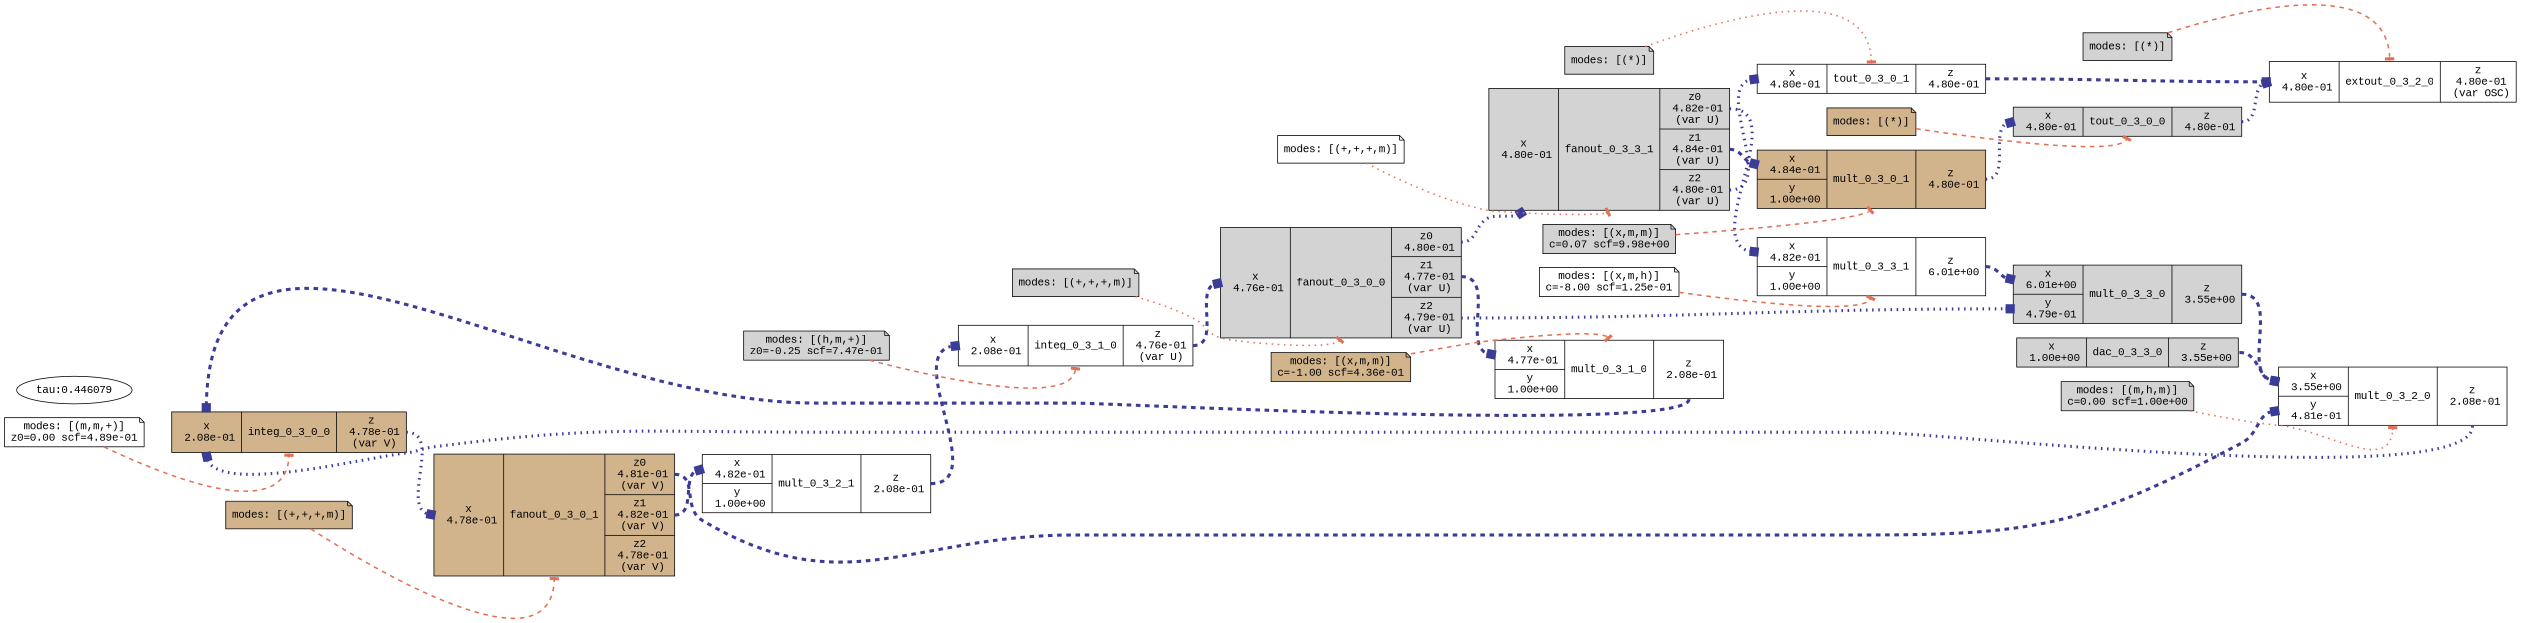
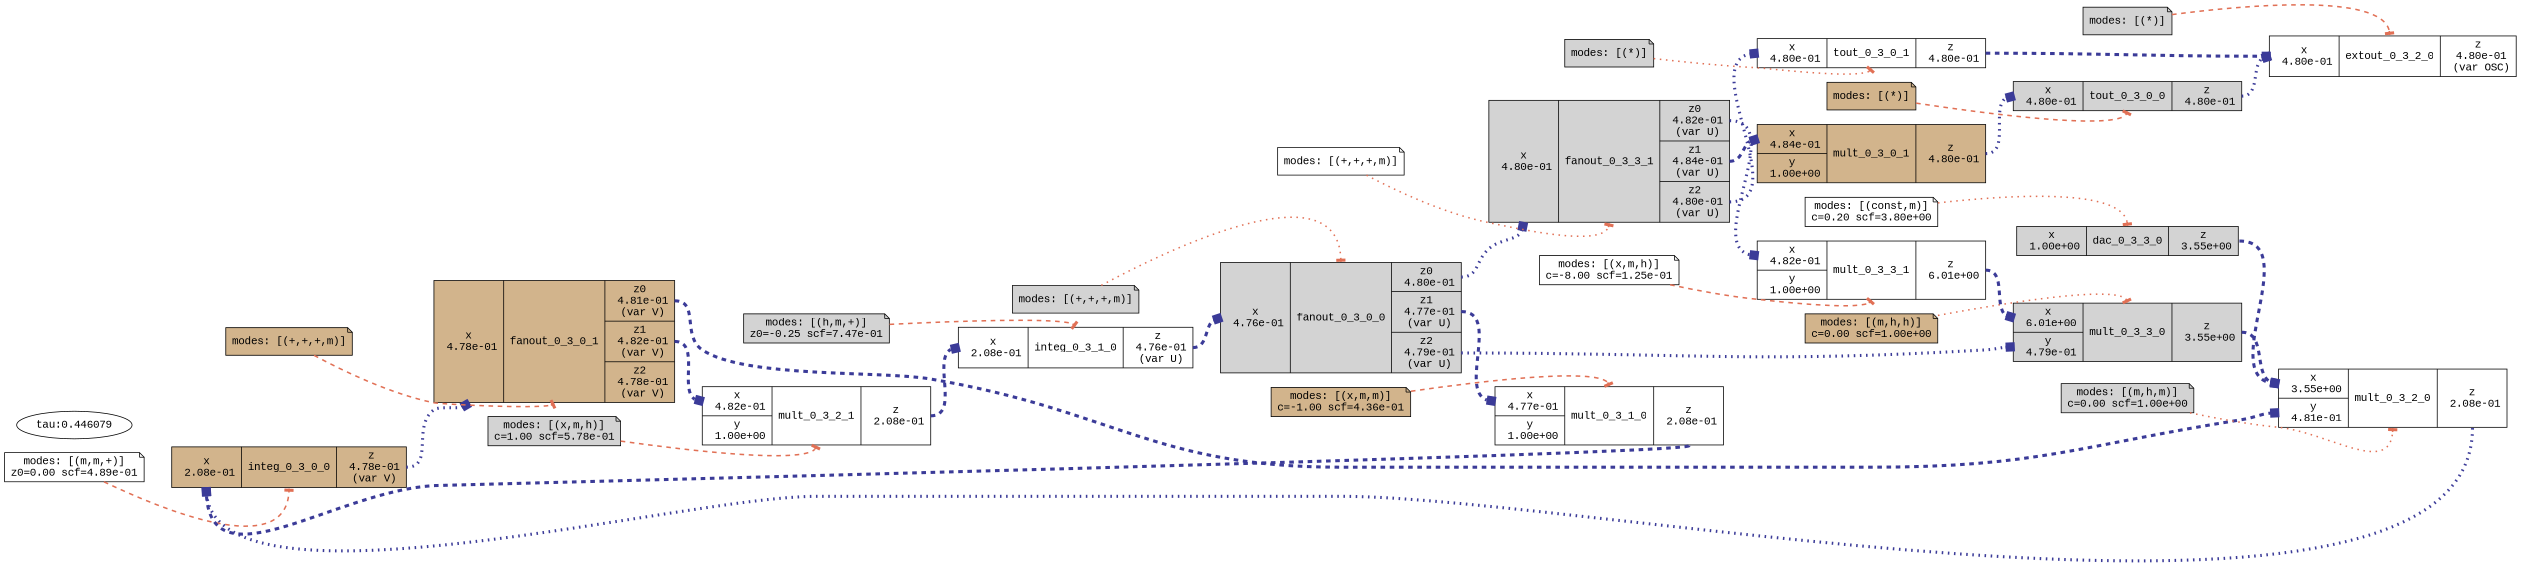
  digraph {
    fontname="Liberation Mono"
    rankdir=LR
    shape=record
    splines=true
    node [fillcolor=white fontname="Liberation Mono" shape=record style=filled]
    edge [arrowhead=box arrowtail=normal color="#3B3B98" fontname="Liberation Mono" headport=x penwidth=4 style=dashed]
    n1 [fillcolor=tan label="{{<x> x\n 2.08e-01} |<block> integ_0_3_0_0| {<z> z\n 4.78e-01\n (var V)}}"]
    n2 [fillcolor=tan label="{{<x> x\n 4.78e-01} |<block> fanout_0_3_0_1| {<z0> z0\n 4.81e-01\n (var V)|<z1> z1\n 4.82e-01\n (var V)|<z2> z2\n 4.78e-01\n (var V)}}"]
    n3 [label="{{<x> x\n 3.55e+00|<y> y\n 4.81e-01} |<block> mult_0_3_2_0| {<z> z\n 2.08e-01}}"]
    n4 [label="{{<x> x\n 4.82e-01|<y> y\n 1.00e+00} |<block> mult_0_3_2_1| {<z> z\n 2.08e-01}}"]
    n5 [label="\modes: [(m,m,+)]\nz0=0.00 scf=4.89e-01" shape=note]
    n6 [label="{{<x> x\n 2.08e-01} |<block> integ_0_3_1_0| {<z> z\n 4.76e-01\n (var U)}}"]
    n7 [fillcolor=lightgrey label="{{<x> x\n 4.76e-01} |<block> fanout_0_3_0_0| {<z0> z0\n 4.80e-01|<z1> z1\n 4.77e-01\n (var U)|<z2> z2\n 4.79e-01\n (var U)}}"]
    n8 [label="{{<x> x\n 4.77e-01|<y> y\n 1.00e+00} |<block> mult_0_3_1_0| {<z> z\n 2.08e-01}}"]
    n9 [fillcolor=lightgrey label="{{<x> x\n 6.01e+00|<y> y\n 4.79e-01} |<block> mult_0_3_3_0| {<z> z\n 3.55e+00}}"]
    n10 [fillcolor=lightgrey label="{{<x> x\n 4.80e-01} |<block> fanout_0_3_3_1| {<z0> z0\n 4.82e-01\n (var U)|<z1> z1\n 4.84e-01\n (var U)|<z2> z2\n 4.80e-01\n (var U)}}"]
    n11 [fillcolor=lightgrey label="\modes: [(h,m,+)]\nz0=-0.25 scf=7.47e-01" shape=note]
    n12 [fillcolor=tan label="\modes: [(x,m,m)]\nc=-1.00 scf=4.36e-01" shape=note]
    n13 [fillcolor=lightgrey label="\modes: [(m,h,m)]\nc=0.00 scf=1.00e+00" shape=note]
+   n14 [fillcolor=tan label="\modes: [(m,h,h)]\nc=0.00 scf=1.00e+00" shape=note]
    n15 [label="{{<x> x\n 4.82e-01|<y> y\n 1.00e+00} |<block> mult_0_3_3_1| {<z> z\n 6.01e+00}}"]
    n16 [label="\modes: [(x,m,h)]\nc=-8.00 scf=1.25e-01" shape=note]
+   n17 [fillcolor=lightgrey label="\modes: [(x,m,h)]\nc=1.00 scf=5.78e-01" shape=note]
    n18 [fillcolor=tan label="{{<x> x\n 4.84e-01|<y> y\n 1.00e+00} |<block> mult_0_3_0_1| {<z> z\n 4.80e-01}}"]
    n19 [fillcolor=lightgrey label="{{<x> x\n 4.80e-01} |<block> tout_0_3_0_0| {<z> z\n 4.80e-01}}"]
    n20 [label="{{<x> x\n 4.80e-01} |<block> extout_0_3_2_0| {<z> z\n 4.80e-01\n (var OSC)}}"]
-   n21 [fillcolor=lightgrey label="\modes: [(x,m,m)]\nc=0.07 scf=9.98e+00" shape=note]
    n22 [fillcolor=lightgrey label="{{<x> x\n 1.00e+00} |<block> dac_0_3_3_0| {<z> z\n 3.55e+00}}"]
+   n23 [label="\modes: [(const,m)]\nc=0.20 scf=3.80e+00" shape=note]
    n24 [fillcolor=lightgrey label="\modes: [(*)]" shape=note]
    n25 [fillcolor=tan label="\modes: [(+,+,+,m)]" shape=note]
    n26 [label="{{<x> x\n 4.80e-01} |<block> tout_0_3_0_1| {<z> z\n 4.80e-01}}"]
    n27 [fillcolor=lightgrey label="\modes: [(+,+,+,m)]" shape=note]
    n28 [label="\modes: [(+,+,+,m)]" shape=note]
    n29 [fillcolor=tan label="\modes: [(*)]" shape=note]
    n30 [fillcolor=lightgrey label="\modes: [(*)]" shape=note]
    n31 [label="tau:0.446079" shape=""]
    n1 -> n2 [style=dotted tailport=z]
    n2 -> n3 [headport=y tailport=z0]
    n2 -> n4 [tailport=z1]
    n3 -> n1 [style=dotted tailport=z]
    n4 -> n6 [tailport=z]
    n5 -> n1 [arrowhead=tee color="#e17055" headport=block penwidth=2]
    n6 -> n7 [tailport=z]
    n7 -> n8 [tailport=z1]
    n7 -> n9 [headport=y style=dotted tailport=z2]
    n7 -> n10 [style=dotted tailport=z0]
    n8 -> n1 [tailport=z]
    n9 -> n3 [tailport=z]
    n10 -> n15 [style=dotted tailport=z0]
    n10 -> n18 [tailport=z1]
    n10 -> n26 [style=dotted tailport=z2]
    n11 -> n6 [arrowhead=tee color="#e17055" headport=block penwidth=2]
    n12 -> n8 [arrowhead=tee color="#e17055" headport=block penwidth=2]
    n13 -> n3 [arrowhead=tee color="#e17055" headport=block penwidth=2 style=dotted]
+   n14 -> n9 [arrowhead=tee color="#e17055" headport=block penwidth=2 style=dotted]
    n15 -> n9 [tailport=z]
    n16 -> n15 [arrowhead=tee color="#e17055" headport=block penwidth=2]
+   n17 -> n4 [arrowhead=tee color="#e17055" headport=block penwidth=2]
    n18 -> n19 [style=dotted tailport=z]
    n19 -> n20 [style=dotted tailport=z]
-   n21 -> n18 [arrowhead=tee color="#e17055" headport=block penwidth=2]
    n22 -> n3 [tailport=z]
+   n23 -> n22 [arrowhead=tee color="#e17055" headport=block penwidth=2 style=dotted]
    n24 -> n20 [arrowhead=tee color="#e17055" headport=block penwidth=2]
    n25 -> n2 [arrowhead=tee color="#e17055" headport=block penwidth=2]
    n26 -> n20 [tailport=z]
    n27 -> n7 [arrowhead=tee color="#e17055" headport=block penwidth=2 style=dotted]
    n28 -> n10 [arrowhead=tee color="#e17055" headport=block penwidth=2 style=dotted]
    n29 -> n19 [arrowhead=tee color="#e17055" headport=block penwidth=2]
    n30 -> n26 [arrowhead=tee color="#e17055" headport=block penwidth=2 style=dotted]
  }
